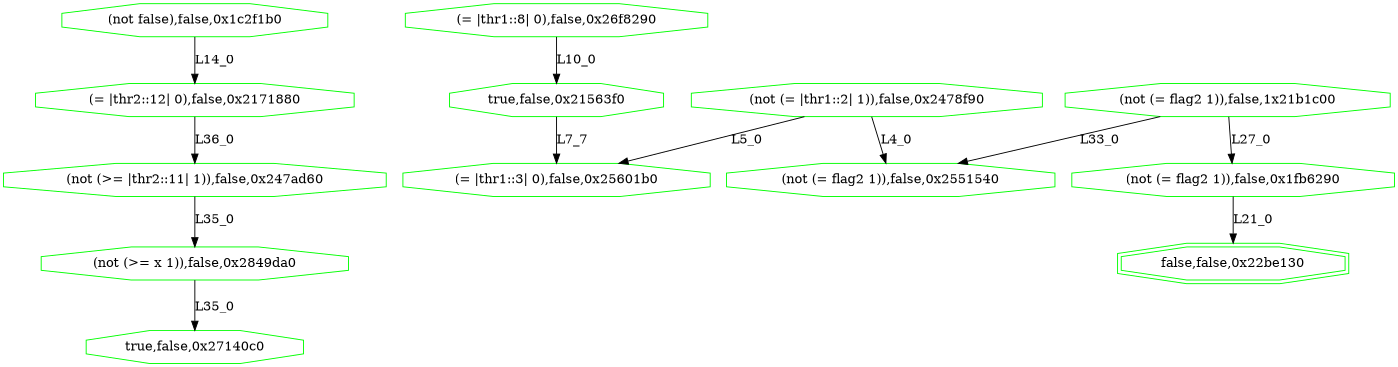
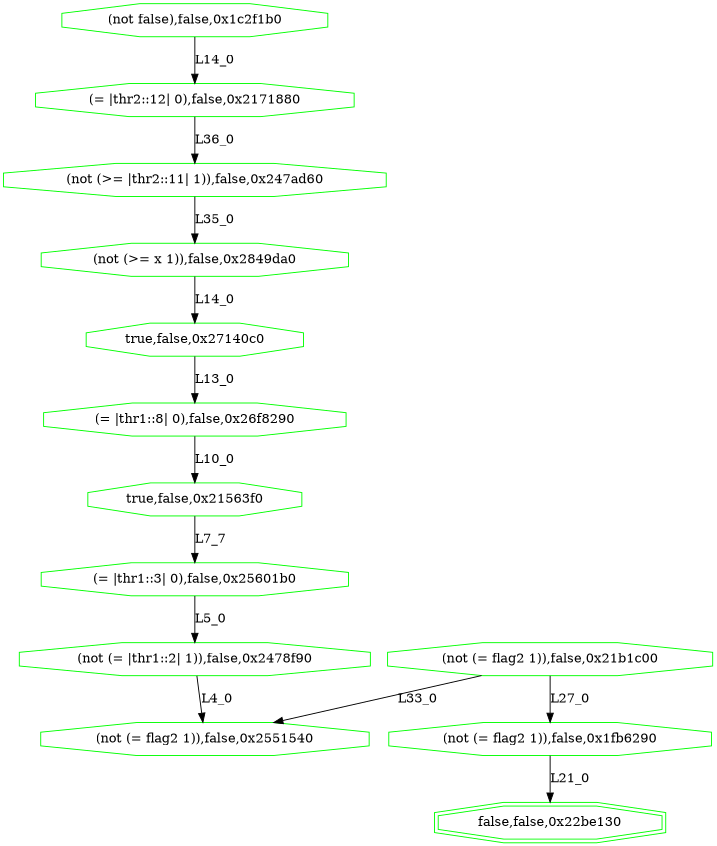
  digraph {
    node [color=green shape=octagon]
    n1 [label="(not false),false,0x1c2f1b0"]
    n2 [label="(= |thr2::12| 0),false,0x2171880"]
    n3 [label="(not (>= |thr2::11| 1)),false,0x247ad60"]
    n4 [label="(not (>= x 1)),false,0x2849da0"]
    n5 [label="true,false,0x27140c0"]
    n6 [label="(= |thr1::8| 0),false,0x26f8290"]
    n7 [label="true,false,0x21563f0"]
    n8 [label="(= |thr1::3| 0),false,0x25601b0"]
    n9 [label="(not (= |thr1::2| 1)),false,0x2478f90"]
    n10 [label="(not (= flag2 1)),false,0x2551540"]
-   n11 [label="(not (= flag2 1)),false,1x21b1c00"]
+   n11 [label="(not (= flag2 1)),false,0x21b1c00"]
    n12 [label="(not (= flag2 1)),false,0x1fb6290"]
    n13 [label="false,false,0x22be130" shape=doubleoctagon]
    n1 -> n2 [label=L14_0]
    n2 -> n3 [label=L36_0]
    n3 -> n4 [label=L35_0]
-   n4 -> n5 [label=L35_0]
+   n4 -> n5 [label=L14_0]
+   n5 -> n6 [label=L13_0]
    n6 -> n7 [label=L10_0]
    n7 -> n8 [label=L7_7]
-   n9 -> n8 [label=L5_0]
+   n8 -> n9 [label=L5_0]
    n9 -> n10 [label=L4_0]
    n11 -> n10 [label=L33_0]
    n11 -> n12 [label=L27_0]
    n12 -> n13 [label=L21_0]
  }
